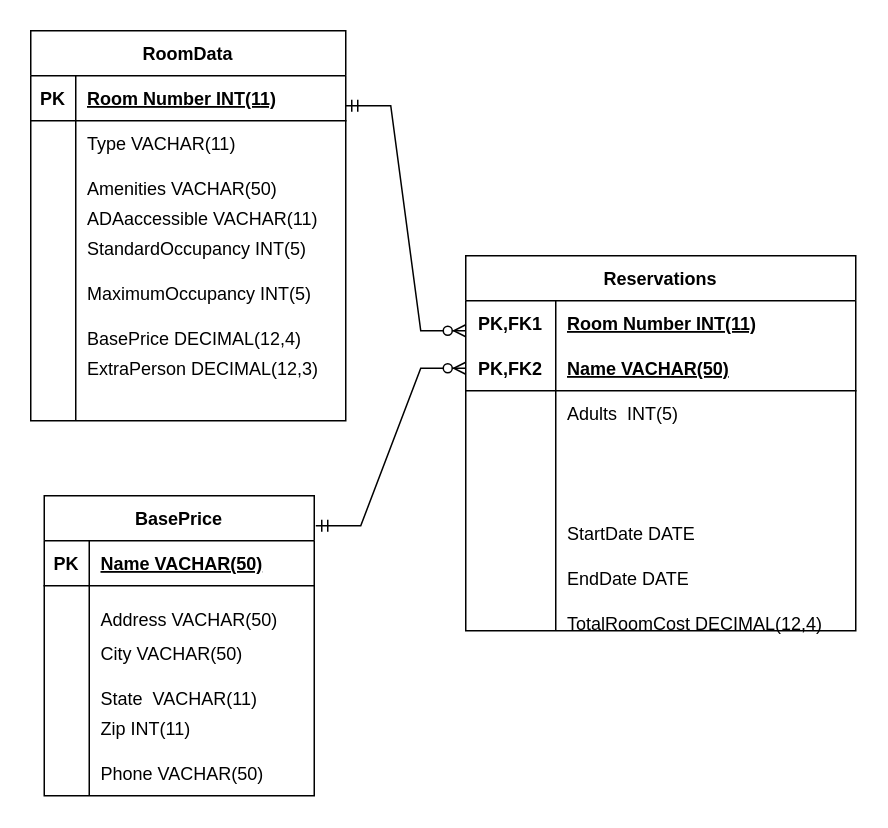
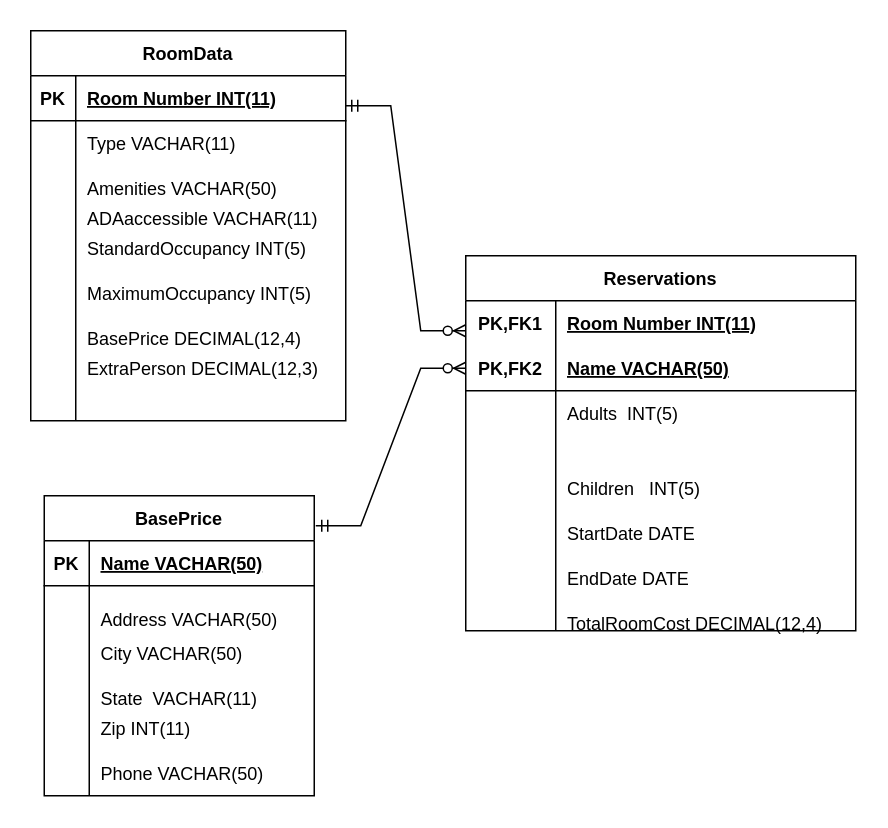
  <mxCell id="0" />
  <mxCell id="1" parent="0" />
  <mxCell id="2" value="RoomData" style="shape=table;startSize=30;container=1;collapsible=1;childLayout=tableLayout;fixedRows=1;rowLines=0;fontStyle=1;align=center;resizeLast=1;" vertex="1" parent="1"><mxGeometry x="20" y="20" width="210" height="260" as="geometry" /></mxCell>
  <mxCell id="3" value="" style="shape=tableRow;horizontal=0;startSize=0;swimlaneHead=0;swimlaneBody=0;fillColor=none;collapsible=0;dropTarget=0;points=[[0,0.5],[1,0.5]];portConstraint=eastwest;top=0;left=0;right=0;bottom=1;" vertex="1" parent="2"><mxGeometry y="30" width="210" height="30" as="geometry" /></mxCell>
  <mxCell id="4" value="PK" style="shape=partialRectangle;connectable=0;fillColor=none;top=0;left=0;bottom=0;right=0;fontStyle=1;overflow=hidden;" vertex="1" parent="3"><mxGeometry width="30" height="30" as="geometry"><mxRectangle width="30" height="30" as="alternateBounds" /></mxGeometry></mxCell>
  <mxCell id="5" value="Room Number INT(11)" style="shape=partialRectangle;connectable=0;fillColor=none;top=0;left=0;bottom=0;right=0;align=left;spacingLeft=6;fontStyle=5;overflow=hidden;" vertex="1" parent="3"><mxGeometry x="30" width="180" height="30" as="geometry"><mxRectangle width="180" height="30" as="alternateBounds" /></mxGeometry></mxCell>
  <mxCell id="6" value="" style="shape=tableRow;horizontal=0;startSize=0;swimlaneHead=0;swimlaneBody=0;fillColor=none;collapsible=0;dropTarget=0;points=[[0,0.5],[1,0.5]];portConstraint=eastwest;top=0;left=0;right=0;bottom=0;" vertex="1" parent="2"><mxGeometry y="60" width="210" height="30" as="geometry" /></mxCell>
  <mxCell id="7" value="" style="shape=partialRectangle;connectable=0;fillColor=none;top=0;left=0;bottom=0;right=0;editable=1;overflow=hidden;" vertex="1" parent="6"><mxGeometry width="30" height="30" as="geometry"><mxRectangle width="30" height="30" as="alternateBounds" /></mxGeometry></mxCell>
  <mxCell id="8" value="Type VACHAR(11)" style="shape=partialRectangle;connectable=0;fillColor=none;top=0;left=0;bottom=0;right=0;align=left;spacingLeft=6;overflow=hidden;" vertex="1" parent="6"><mxGeometry x="30" width="180" height="30" as="geometry"><mxRectangle width="180" height="30" as="alternateBounds" /></mxGeometry></mxCell>
  <mxCell id="9" value="" style="shape=tableRow;horizontal=0;startSize=0;swimlaneHead=0;swimlaneBody=0;fillColor=none;collapsible=0;dropTarget=0;points=[[0,0.5],[1,0.5]];portConstraint=eastwest;top=0;left=0;right=0;bottom=0;" vertex="1" parent="2"><mxGeometry y="90" width="210" height="30" as="geometry" /></mxCell>
  <mxCell id="10" value="" style="shape=partialRectangle;connectable=0;fillColor=none;top=0;left=0;bottom=0;right=0;editable=1;overflow=hidden;" vertex="1" parent="9"><mxGeometry width="30" height="30" as="geometry"><mxRectangle width="30" height="30" as="alternateBounds" /></mxGeometry></mxCell>
  <mxCell id="11" value="Amenities VACHAR(50)" style="shape=partialRectangle;connectable=0;fillColor=none;top=0;left=0;bottom=0;right=0;align=left;spacingLeft=6;overflow=hidden;" vertex="1" parent="9"><mxGeometry x="30" width="180" height="30" as="geometry"><mxRectangle width="180" height="30" as="alternateBounds" /></mxGeometry></mxCell>
  <mxCell id="12" value="" style="shape=tableRow;horizontal=0;startSize=0;swimlaneHead=0;swimlaneBody=0;fillColor=none;collapsible=0;dropTarget=0;points=[[0,0.5],[1,0.5]];portConstraint=eastwest;top=0;left=0;right=0;bottom=0;" vertex="1" parent="2"><mxGeometry y="120" width="210" height="140" as="geometry" /></mxCell>
  <mxCell id="13" value="" style="shape=partialRectangle;connectable=0;fillColor=none;top=0;left=0;bottom=0;right=0;editable=1;overflow=hidden;" vertex="1" parent="12"><mxGeometry width="30" height="140" as="geometry"><mxRectangle width="30" height="140" as="alternateBounds" /></mxGeometry></mxCell>
  <mxCell id="14" value="" style="shape=partialRectangle;connectable=0;fillColor=none;top=0;left=0;bottom=0;right=0;align=left;spacingLeft=6;overflow=hidden;" vertex="1" parent="12"><mxGeometry x="30" width="180" height="140" as="geometry"><mxRectangle width="180" height="140" as="alternateBounds" /></mxGeometry></mxCell>
  <mxCell id="15" value="ADAaccessible VACHAR(11)" style="shape=partialRectangle;connectable=0;fillColor=none;top=0;left=0;bottom=0;right=0;align=left;spacingLeft=6;overflow=hidden;" vertex="1" parent="1"><mxGeometry x="50" y="130" width="200" height="30" as="geometry"><mxRectangle width="150" height="30" as="alternateBounds" /></mxGeometry></mxCell>
  <mxCell id="16" value="StandardOccupancy INT(5)" style="shape=partialRectangle;connectable=0;fillColor=none;top=0;left=0;bottom=0;right=0;align=left;spacingLeft=6;overflow=hidden;" vertex="1" parent="1"><mxGeometry x="50" y="150" width="190" height="30" as="geometry"><mxRectangle width="150" height="30" as="alternateBounds" /></mxGeometry></mxCell>
  <mxCell id="17" value="MaximumOccupancy INT(5)" style="shape=partialRectangle;connectable=0;fillColor=none;top=0;left=0;bottom=0;right=0;align=left;spacingLeft=6;overflow=hidden;" vertex="1" parent="1"><mxGeometry x="50" y="180" width="180" height="30" as="geometry"><mxRectangle width="150" height="30" as="alternateBounds" /></mxGeometry></mxCell>
  <mxCell id="18" value="BasePrice DECIMAL(12,4)" style="shape=partialRectangle;connectable=0;fillColor=none;top=0;left=0;bottom=0;right=0;align=left;spacingLeft=6;overflow=hidden;" vertex="1" parent="1"><mxGeometry x="50" y="210" width="150" height="30" as="geometry"><mxRectangle width="150" height="30" as="alternateBounds" /></mxGeometry></mxCell>
  <mxCell id="19" value="ExtraPerson DECIMAL(12,3)" style="shape=partialRectangle;connectable=0;fillColor=none;top=0;left=0;bottom=0;right=0;align=left;spacingLeft=6;overflow=hidden;" vertex="1" parent="1"><mxGeometry x="50" y="230" width="180" height="30" as="geometry"><mxRectangle width="150" height="30" as="alternateBounds" /></mxGeometry></mxCell>
  <mxCell id="20" value="BasePrice" style="shape=table;startSize=30;container=1;collapsible=1;childLayout=tableLayout;fixedRows=1;rowLines=0;fontStyle=1;align=center;resizeLast=1;" vertex="1" parent="1"><mxGeometry x="29" y="330" width="180" height="200" as="geometry" /></mxCell>
  <mxCell id="21" value="" style="shape=tableRow;horizontal=0;startSize=0;swimlaneHead=0;swimlaneBody=0;fillColor=none;collapsible=0;dropTarget=0;points=[[0,0.5],[1,0.5]];portConstraint=eastwest;top=0;left=0;right=0;bottom=1;" vertex="1" parent="20"><mxGeometry y="30" width="180" height="30" as="geometry" /></mxCell>
  <mxCell id="22" value="PK" style="shape=partialRectangle;connectable=0;fillColor=none;top=0;left=0;bottom=0;right=0;fontStyle=1;overflow=hidden;" vertex="1" parent="21"><mxGeometry width="30" height="30" as="geometry"><mxRectangle width="30" height="30" as="alternateBounds" /></mxGeometry></mxCell>
  <mxCell id="23" value="Name VACHAR(50)" style="shape=partialRectangle;connectable=0;fillColor=none;top=0;left=0;bottom=0;right=0;align=left;spacingLeft=6;fontStyle=5;overflow=hidden;" vertex="1" parent="21"><mxGeometry x="30" width="150" height="30" as="geometry"><mxRectangle width="150" height="30" as="alternateBounds" /></mxGeometry></mxCell>
  <mxCell id="24" value="" style="shape=tableRow;horizontal=0;startSize=0;swimlaneHead=0;swimlaneBody=0;fillColor=none;collapsible=0;dropTarget=0;points=[[0,0.5],[1,0.5]];portConstraint=eastwest;top=0;left=0;right=0;bottom=0;" vertex="1" parent="20"><mxGeometry y="60" width="180" height="30" as="geometry" /></mxCell>
  <mxCell id="25" value="" style="shape=partialRectangle;connectable=0;fillColor=none;top=0;left=0;bottom=0;right=0;editable=1;overflow=hidden;" vertex="1" parent="24"><mxGeometry width="30" height="30" as="geometry"><mxRectangle width="30" height="30" as="alternateBounds" /></mxGeometry></mxCell>
  <mxCell id="26" value="&#10;Address VACHAR(50)" style="shape=partialRectangle;connectable=0;fillColor=none;top=0;left=0;bottom=0;right=0;align=left;spacingLeft=6;overflow=hidden;fontStyle=0" vertex="1" parent="24"><mxGeometry x="30" width="150" height="30" as="geometry"><mxRectangle width="150" height="30" as="alternateBounds" /></mxGeometry></mxCell>
  <mxCell id="27" value="" style="shape=tableRow;horizontal=0;startSize=0;swimlaneHead=0;swimlaneBody=0;fillColor=none;collapsible=0;dropTarget=0;points=[[0,0.5],[1,0.5]];portConstraint=eastwest;top=0;left=0;right=0;bottom=0;" vertex="1" parent="20"><mxGeometry y="90" width="180" height="80" as="geometry" /></mxCell>
  <mxCell id="28" value="" style="shape=partialRectangle;connectable=0;fillColor=none;top=0;left=0;bottom=0;right=0;editable=1;overflow=hidden;" vertex="1" parent="27"><mxGeometry width="30" height="80" as="geometry"><mxRectangle width="30" height="80" as="alternateBounds" /></mxGeometry></mxCell>
  <mxCell id="29" value="" style="shape=partialRectangle;connectable=0;fillColor=none;top=0;left=0;bottom=0;right=0;align=left;spacingLeft=6;overflow=hidden;" vertex="1" parent="27"><mxGeometry x="30" width="150" height="80" as="geometry"><mxRectangle width="150" height="80" as="alternateBounds" /></mxGeometry></mxCell>
  <mxCell id="30" value="" style="shape=tableRow;horizontal=0;startSize=0;swimlaneHead=0;swimlaneBody=0;fillColor=none;collapsible=0;dropTarget=0;points=[[0,0.5],[1,0.5]];portConstraint=eastwest;top=0;left=0;right=0;bottom=0;" vertex="1" parent="20"><mxGeometry y="170" width="180" height="30" as="geometry" /></mxCell>
  <mxCell id="31" value="" style="shape=partialRectangle;connectable=0;fillColor=none;top=0;left=0;bottom=0;right=0;editable=1;overflow=hidden;" vertex="1" parent="30"><mxGeometry width="30" height="30" as="geometry"><mxRectangle width="30" height="30" as="alternateBounds" /></mxGeometry></mxCell>
  <mxCell id="32" value="Phone VACHAR(50)" style="shape=partialRectangle;connectable=0;fillColor=none;top=0;left=0;bottom=0;right=0;align=left;spacingLeft=6;overflow=hidden;" vertex="1" parent="30"><mxGeometry x="30" width="150" height="30" as="geometry"><mxRectangle width="150" height="30" as="alternateBounds" /></mxGeometry></mxCell>
  <mxCell id="33" value="State  VACHAR(11)" style="shape=partialRectangle;connectable=0;fillColor=none;top=0;left=0;bottom=0;right=0;align=left;spacingLeft=6;overflow=hidden;" vertex="1" parent="1"><mxGeometry x="59" y="450" width="150" height="30" as="geometry"><mxRectangle width="150" height="30" as="alternateBounds" /></mxGeometry></mxCell>
  <mxCell id="34" value="Zip INT(11)" style="shape=partialRectangle;connectable=0;fillColor=none;top=0;left=0;bottom=0;right=0;align=left;spacingLeft=6;overflow=hidden;" vertex="1" parent="1"><mxGeometry x="59" y="470" width="150" height="30" as="geometry"><mxRectangle width="150" height="30" as="alternateBounds" /></mxGeometry></mxCell>
  <mxCell id="35" value="City VACHAR(50)" style="shape=partialRectangle;connectable=0;fillColor=none;top=0;left=0;bottom=0;right=0;align=left;spacingLeft=6;overflow=hidden;" vertex="1" parent="1"><mxGeometry x="59" y="420" width="150" height="30" as="geometry"><mxRectangle width="150" height="30" as="alternateBounds" /></mxGeometry></mxCell>
  <mxCell id="36" value="Reservations" style="shape=table;startSize=30;container=1;collapsible=1;childLayout=tableLayout;fixedRows=1;rowLines=0;fontStyle=1;align=center;resizeLast=1;" vertex="1" parent="1"><mxGeometry x="310" y="170" width="260" height="250" as="geometry" /></mxCell>
  <mxCell id="37" value="" style="shape=tableRow;horizontal=0;startSize=0;swimlaneHead=0;swimlaneBody=0;fillColor=none;collapsible=0;dropTarget=0;points=[[0,0.5],[1,0.5]];portConstraint=eastwest;top=0;left=0;right=0;bottom=0;" vertex="1" parent="36"><mxGeometry y="30" width="260" height="30" as="geometry" /></mxCell>
  <mxCell id="38" value="PK,FK1" style="shape=partialRectangle;connectable=0;fillColor=none;top=0;left=0;bottom=0;right=0;fontStyle=1;overflow=hidden;" vertex="1" parent="37"><mxGeometry width="60" height="30" as="geometry"><mxRectangle width="60" height="30" as="alternateBounds" /></mxGeometry></mxCell>
  <mxCell id="39" value="Room Number INT(11)" style="shape=partialRectangle;connectable=0;fillColor=none;top=0;left=0;bottom=0;right=0;align=left;spacingLeft=6;fontStyle=5;overflow=hidden;" vertex="1" parent="37"><mxGeometry x="60" width="200" height="30" as="geometry"><mxRectangle width="200" height="30" as="alternateBounds" /></mxGeometry></mxCell>
  <mxCell id="40" value="" style="shape=tableRow;horizontal=0;startSize=0;swimlaneHead=0;swimlaneBody=0;fillColor=none;collapsible=0;dropTarget=0;points=[[0,0.5],[1,0.5]];portConstraint=eastwest;top=0;left=0;right=0;bottom=1;" vertex="1" parent="36"><mxGeometry y="60" width="260" height="30" as="geometry" /></mxCell>
  <mxCell id="41" value="PK,FK2" style="shape=partialRectangle;connectable=0;fillColor=none;top=0;left=0;bottom=0;right=0;fontStyle=1;overflow=hidden;" vertex="1" parent="40"><mxGeometry width="60" height="30" as="geometry"><mxRectangle width="60" height="30" as="alternateBounds" /></mxGeometry></mxCell>
  <mxCell id="42" value="Name VACHAR(50)" style="shape=partialRectangle;connectable=0;fillColor=none;top=0;left=0;bottom=0;right=0;align=left;spacingLeft=6;fontStyle=5;overflow=hidden;" vertex="1" parent="40"><mxGeometry x="60" width="200" height="30" as="geometry"><mxRectangle width="200" height="30" as="alternateBounds" /></mxGeometry></mxCell>
  <mxCell id="43" value="" style="shape=tableRow;horizontal=0;startSize=0;swimlaneHead=0;swimlaneBody=0;fillColor=none;collapsible=0;dropTarget=0;points=[[0,0.5],[1,0.5]];portConstraint=eastwest;top=0;left=0;right=0;bottom=0;" vertex="1" parent="36"><mxGeometry y="90" width="260" height="30" as="geometry" /></mxCell>
  <mxCell id="44" value="" style="shape=partialRectangle;connectable=0;fillColor=none;top=0;left=0;bottom=0;right=0;editable=1;overflow=hidden;" vertex="1" parent="43"><mxGeometry width="60" height="30" as="geometry"><mxRectangle width="60" height="30" as="alternateBounds" /></mxGeometry></mxCell>
  <mxCell id="45" value="Adults  INT(5)" style="shape=partialRectangle;connectable=0;fillColor=none;top=0;left=0;bottom=0;right=0;align=left;spacingLeft=6;overflow=hidden;" vertex="1" parent="43"><mxGeometry x="60" width="200" height="30" as="geometry"><mxRectangle width="200" height="30" as="alternateBounds" /></mxGeometry></mxCell>
  <mxCell id="46" value="" style="shape=tableRow;horizontal=0;startSize=0;swimlaneHead=0;swimlaneBody=0;fillColor=none;collapsible=0;dropTarget=0;points=[[0,0.5],[1,0.5]];portConstraint=eastwest;top=0;left=0;right=0;bottom=0;" vertex="1" parent="36"><mxGeometry y="120" width="260" height="130" as="geometry" /></mxCell>
  <mxCell id="47" value="" style="shape=partialRectangle;connectable=0;fillColor=none;top=0;left=0;bottom=0;right=0;editable=1;overflow=hidden;" vertex="1" parent="46"><mxGeometry width="60" height="130" as="geometry"><mxRectangle width="60" height="130" as="alternateBounds" /></mxGeometry></mxCell>
  <mxCell id="48" value="" style="shape=partialRectangle;connectable=0;fillColor=none;top=0;left=0;bottom=0;right=0;align=left;spacingLeft=6;overflow=hidden;" vertex="1" parent="46"><mxGeometry x="60" width="200" height="130" as="geometry"><mxRectangle width="200" height="130" as="alternateBounds" /></mxGeometry></mxCell>
  <mxCell id="49" value="" style="shape=tableRow;horizontal=0;startSize=0;swimlaneHead=0;swimlaneBody=0;fillColor=none;collapsible=0;dropTarget=0;points=[[0,0.5],[1,0.5]];portConstraint=eastwest;top=0;left=0;right=0;bottom=0;" vertex="1" parent="1"><mxGeometry x="310" y="340" width="260" height="30" as="geometry" /></mxCell>
  <mxCell id="50" value="" style="shape=partialRectangle;connectable=0;fillColor=none;top=0;left=0;bottom=0;right=0;editable=1;overflow=hidden;" vertex="1" parent="49"><mxGeometry width="60" height="30" as="geometry"><mxRectangle width="60" height="30" as="alternateBounds" /></mxGeometry></mxCell>
  <mxCell id="51" value="" style="shape=tableRow;horizontal=0;startSize=0;swimlaneHead=0;swimlaneBody=0;fillColor=none;collapsible=0;dropTarget=0;points=[[0,0.5],[1,0.5]];portConstraint=eastwest;top=0;left=0;right=0;bottom=0;" vertex="1" parent="1"><mxGeometry x="310" y="370" width="260" height="30" as="geometry" /></mxCell>
  <mxCell id="52" value="" style="shape=partialRectangle;connectable=0;fillColor=none;top=0;left=0;bottom=0;right=0;editable=1;overflow=hidden;" vertex="1" parent="51"><mxGeometry width="60" height="30" as="geometry"><mxRectangle width="60" height="30" as="alternateBounds" /></mxGeometry></mxCell>
  <mxCell id="53" value="" style="shape=tableRow;horizontal=0;startSize=0;swimlaneHead=0;swimlaneBody=0;fillColor=none;collapsible=0;dropTarget=0;points=[[0,0.5],[1,0.5]];portConstraint=eastwest;top=0;left=0;right=0;bottom=0;" vertex="1" parent="1"><mxGeometry x="310" y="390" width="260" height="30" as="geometry" /></mxCell>
  <mxCell id="54" value="" style="shape=partialRectangle;connectable=0;fillColor=none;top=0;left=0;bottom=0;right=0;editable=1;overflow=hidden;" vertex="1" parent="53"><mxGeometry width="60" height="30" as="geometry"><mxRectangle width="60" height="30" as="alternateBounds" /></mxGeometry></mxCell>
  <mxCell id="55" value="" style="shape=tableRow;horizontal=0;startSize=0;swimlaneHead=0;swimlaneBody=0;fillColor=none;collapsible=0;dropTarget=0;points=[[0,0.5],[1,0.5]];portConstraint=eastwest;top=0;left=0;right=0;bottom=0;" vertex="1" parent="1"><mxGeometry x="310" y="420" width="260" height="30" as="geometry" /></mxCell>
  <mxCell id="56" value="" style="shape=partialRectangle;connectable=0;fillColor=none;top=0;left=0;bottom=0;right=0;editable=1;overflow=hidden;" vertex="1" parent="55"><mxGeometry width="60" height="30" as="geometry"><mxRectangle width="60" height="30" as="alternateBounds" /></mxGeometry></mxCell>
+ <mxCell id="57" value="Children   INT(5)" style="shape=partialRectangle;connectable=0;fillColor=none;top=0;left=0;bottom=0;right=0;align=left;spacingLeft=6;overflow=hidden;fontStyle=0" vertex="1" parent="1"><mxGeometry x="370" y="310" width="200" height="30" as="geometry"><mxRectangle width="200" height="30" as="alternateBounds" /></mxGeometry></mxCell>
  <mxCell id="58" value="StartDate DATE" style="shape=partialRectangle;connectable=0;fillColor=none;top=0;left=0;bottom=0;right=0;align=left;spacingLeft=6;overflow=hidden;" vertex="1" parent="1"><mxGeometry x="370" y="340" width="200" height="30" as="geometry"><mxRectangle width="200" height="30" as="alternateBounds" /></mxGeometry></mxCell>
  <mxCell id="59" value="EndDate DATE" style="shape=partialRectangle;connectable=0;fillColor=none;top=0;left=0;bottom=0;right=0;align=left;spacingLeft=6;overflow=hidden;" vertex="1" parent="1"><mxGeometry x="370" y="370" width="200" height="30" as="geometry"><mxRectangle width="200" height="30" as="alternateBounds" /></mxGeometry></mxCell>
  <mxCell id="60" value="TotalRoomCost DECIMAL(12,4)" style="shape=partialRectangle;connectable=0;fillColor=none;top=0;left=0;bottom=0;right=0;align=left;spacingLeft=6;overflow=hidden;" vertex="1" parent="1"><mxGeometry x="370" y="400" width="200" height="30" as="geometry"><mxRectangle width="200" height="30" as="alternateBounds" /></mxGeometry></mxCell>
  <mxCell id="61" value="" style="edgeStyle=entityRelationEdgeStyle;fontSize=12;html=1;endArrow=ERzeroToMany;startArrow=ERmandOne;rounded=0;entryX=0;entryY=0.5;entryDx=0;entryDy=0;" edge="1" parent="1" target="40"><mxGeometry width="100" height="100" relative="1" as="geometry"><mxPoint x="210" y="350" as="sourcePoint" /><mxPoint x="310" y="250" as="targetPoint" /></mxGeometry></mxCell>
  <mxCell id="62" value="" style="edgeStyle=entityRelationEdgeStyle;fontSize=12;html=1;endArrow=ERzeroToMany;startArrow=ERmandOne;rounded=0;entryX=0;entryY=0.667;entryDx=0;entryDy=0;entryPerimeter=0;" edge="1" parent="1" target="37"><mxGeometry width="100" height="100" relative="1" as="geometry"><mxPoint x="230" y="70" as="sourcePoint" /><mxPoint x="330" y="-30" as="targetPoint" /></mxGeometry></mxCell>
